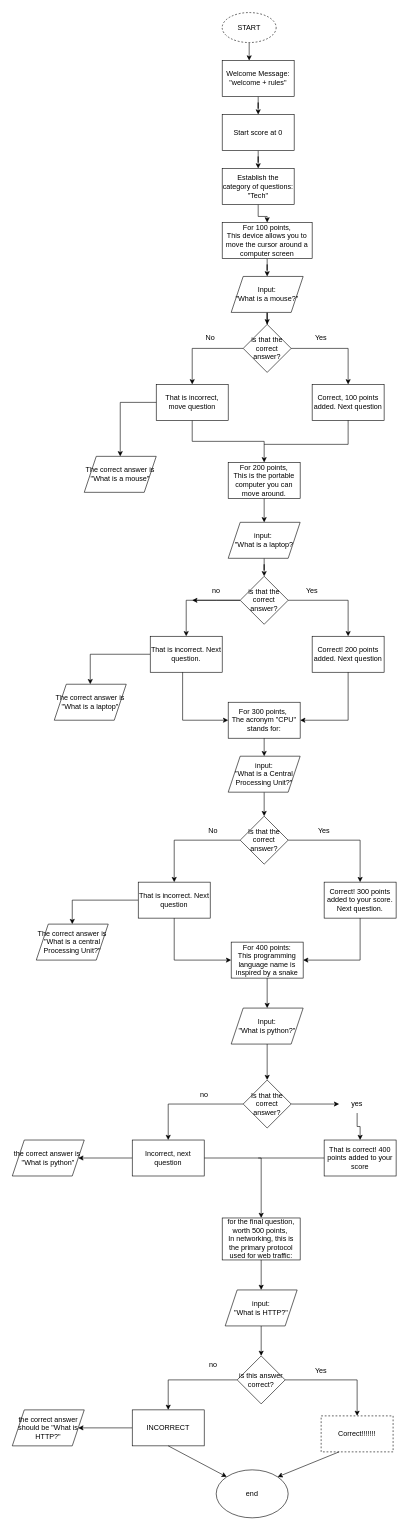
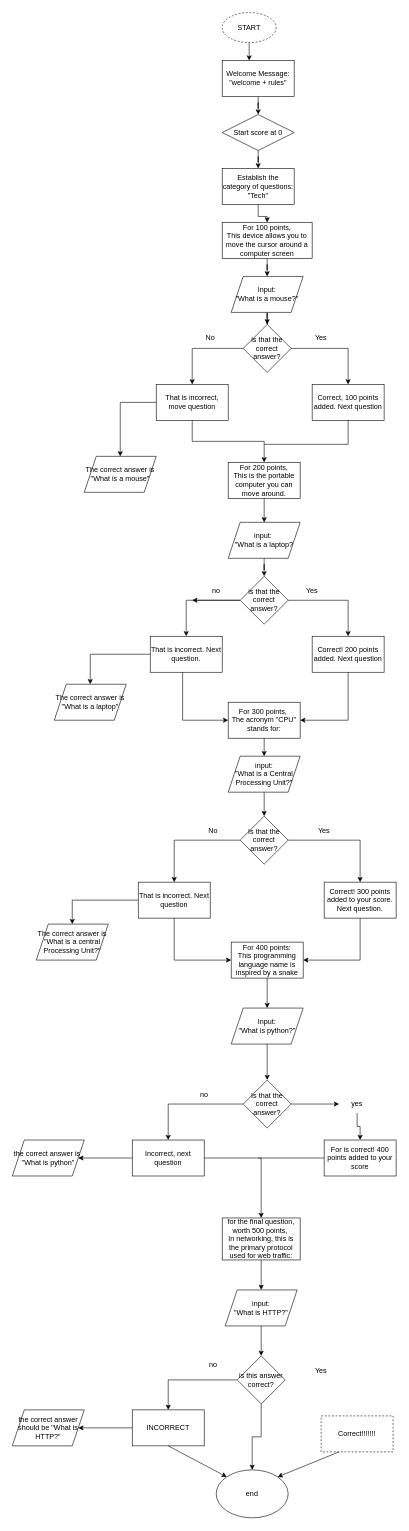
  <mxCell id="0" />
  <mxCell id="1" parent="0" />
  <mxCell id="2" value="" style="edgeStyle=orthogonalEdgeStyle;rounded=0;orthogonalLoop=1;jettySize=auto;html=1;" edge="1" parent="1" source="3"><mxGeometry relative="1" as="geometry"><mxPoint x="415" y="100" as="targetPoint" /></mxGeometry></mxCell>
  <mxCell id="3" value="START" style="ellipse;whiteSpace=wrap;html=1;labelBackgroundColor=none;dashed=1;" vertex="1" parent="1"><mxGeometry x="370" y="20" width="90" height="50" as="geometry" /></mxCell>
  <mxCell id="4" value="" style="edgeStyle=orthogonalEdgeStyle;rounded=0;orthogonalLoop=1;jettySize=auto;html=1;" edge="1" parent="1" source="5" target="7"><mxGeometry relative="1" as="geometry" /></mxCell>
  <mxCell id="5" value="Welcome Message:&lt;div&gt;&quot;welcome + rules&quot;&lt;/div&gt;" style="rounded=0;whiteSpace=wrap;html=1;" vertex="1" parent="1"><mxGeometry x="370" y="100" width="120" height="60" as="geometry" /></mxCell>
  <mxCell id="6" value="" style="edgeStyle=orthogonalEdgeStyle;rounded=0;orthogonalLoop=1;jettySize=auto;html=1;" edge="1" parent="1" source="7" target="9"><mxGeometry relative="1" as="geometry" /></mxCell>
- <mxCell id="7" value="Start score at 0" style="rounded=0;whiteSpace=wrap;html=1;" vertex="1" parent="1"><mxGeometry x="370" y="190" width="120" height="60" as="geometry" /></mxCell>
+ <mxCell id="7" value="Start score at 0" style="rhombus;whiteSpace=wrap;html=1;" vertex="1" parent="1"><mxGeometry x="370" y="190" width="120" height="60" as="geometry" /></mxCell>
  <mxCell id="8" value="" style="edgeStyle=orthogonalEdgeStyle;rounded=0;orthogonalLoop=1;jettySize=auto;html=1;" edge="1" parent="1" source="9" target="11"><mxGeometry relative="1" as="geometry" /></mxCell>
  <mxCell id="9" value="Establish the category of questions:&lt;div&gt;&quot;Tech&quot;&lt;/div&gt;" style="rounded=0;whiteSpace=wrap;html=1;" vertex="1" parent="1"><mxGeometry x="370" y="280" width="120" height="60" as="geometry" /></mxCell>
  <mxCell id="10" value="" style="edgeStyle=orthogonalEdgeStyle;rounded=0;orthogonalLoop=1;jettySize=auto;html=1;" edge="1" parent="1" source="11" target="13"><mxGeometry relative="1" as="geometry" /></mxCell>
  <mxCell id="11" value="For 100 points,&lt;div&gt;This device allows you to move the cursor around a computer screen&lt;/div&gt;" style="rounded=0;whiteSpace=wrap;html=1;" vertex="1" parent="1"><mxGeometry x="370" y="370" width="150" height="60" as="geometry" /></mxCell>
  <mxCell id="12" value="" style="edgeStyle=orthogonalEdgeStyle;rounded=0;orthogonalLoop=1;jettySize=auto;html=1;" edge="1" parent="1" source="13" target="16"><mxGeometry relative="1" as="geometry" /></mxCell>
  <mxCell id="13" value="Input:&lt;div&gt;&quot;What is a mouse?&quot;&lt;/div&gt;" style="shape=parallelogram;perimeter=parallelogramPerimeter;whiteSpace=wrap;html=1;fixedSize=1;" vertex="1" parent="1"><mxGeometry x="385" y="460" width="120" height="60" as="geometry" /></mxCell>
  <mxCell id="14" value="" style="edgeStyle=orthogonalEdgeStyle;rounded=0;orthogonalLoop=1;jettySize=auto;html=1;" edge="1" parent="1" source="16" target="18"><mxGeometry relative="1" as="geometry" /></mxCell>
  <mxCell id="15" value="" style="edgeStyle=orthogonalEdgeStyle;rounded=0;orthogonalLoop=1;jettySize=auto;html=1;" edge="1" parent="1" source="16" target="20"><mxGeometry relative="1" as="geometry" /></mxCell>
  <mxCell id="16" value="is that the correct answer?" style="rhombus;whiteSpace=wrap;html=1;" vertex="1" parent="1"><mxGeometry x="405" y="540" width="80" height="80" as="geometry" /></mxCell>
  <mxCell id="17" value="" style="edgeStyle=orthogonalEdgeStyle;rounded=0;orthogonalLoop=1;jettySize=auto;html=1;" edge="1" parent="1" source="18" target="22"><mxGeometry relative="1" as="geometry" /></mxCell>
  <mxCell id="18" value="That is incorrect, move question" style="whiteSpace=wrap;html=1;" vertex="1" parent="1"><mxGeometry x="260" y="640" width="120" height="60" as="geometry" /></mxCell>
  <mxCell id="19" value="No" style="text;html=1;align=center;verticalAlign=middle;resizable=0;points=[];autosize=1;strokeColor=none;fillColor=none;" vertex="1" parent="1"><mxGeometry y="548" width="40" height="30" as="geometry" x="330" /></mxCell>
  <mxCell id="20" value="Correct, 100 points added. Next question" style="whiteSpace=wrap;html=1;" vertex="1" parent="1"><mxGeometry x="520" y="640" width="120" height="60" as="geometry" /></mxCell>
  <mxCell id="21" value="" style="edgeStyle=orthogonalEdgeStyle;rounded=0;orthogonalLoop=1;jettySize=auto;html=1;" edge="1" parent="1" source="22" target="26"><mxGeometry relative="1" as="geometry" /></mxCell>
  <mxCell id="22" value="For 200 points,&lt;div&gt;This is the portable computer you can move around.&lt;/div&gt;" style="whiteSpace=wrap;html=1;" vertex="1" parent="1"><mxGeometry x="380" y="770" width="120" height="60" as="geometry" /></mxCell>
  <mxCell id="23" value="" style="endArrow=none;html=1;rounded=0;exitX=0.5;exitY=1;exitDx=0;exitDy=0;" edge="1" parent="1" source="20"><mxGeometry width="50" height="50" relative="1" as="geometry"><mxPoint x="630" y="700" as="sourcePoint" /><mxPoint x="440" y="740" as="targetPoint" /><Array as="points"><mxPoint x="580" y="740" /></Array></mxGeometry></mxCell>
  <mxCell id="24" value="Yes" style="text;html=1;align=center;verticalAlign=middle;whiteSpace=wrap;rounded=0;" vertex="1" parent="1"><mxGeometry x="505" y="548" width="60" height="30" as="geometry" /></mxCell>
  <mxCell id="25" value="" style="edgeStyle=orthogonalEdgeStyle;rounded=0;orthogonalLoop=1;jettySize=auto;html=1;" edge="1" parent="1" source="26" target="30"><mxGeometry relative="1" as="geometry" /></mxCell>
  <mxCell id="26" value="input:&amp;nbsp;&lt;div&gt;&quot;What is a laptop?&lt;/div&gt;" style="shape=parallelogram;perimeter=parallelogramPerimeter;whiteSpace=wrap;html=1;fixedSize=1;" vertex="1" parent="1"><mxGeometry x="380" y="870" width="120" height="60" as="geometry" /></mxCell>
  <mxCell id="27" value="" style="edgeStyle=orthogonalEdgeStyle;rounded=0;orthogonalLoop=1;jettySize=auto;html=1;" edge="1" parent="1" source="30" target="32"><mxGeometry relative="1" as="geometry" /></mxCell>
  <mxCell id="28" value="" style="edgeStyle=orthogonalEdgeStyle;rounded=0;orthogonalLoop=1;jettySize=auto;html=1;" edge="1" parent="1" source="30" target="33"><mxGeometry relative="1" as="geometry" /></mxCell>
  <mxCell id="29" value="" style="edgeStyle=orthogonalEdgeStyle;rounded=0;orthogonalLoop=1;jettySize=auto;html=1;" edge="1" parent="1" source="30"><mxGeometry relative="1" as="geometry"><mxPoint x="320" y="1000" as="targetPoint" /></mxGeometry></mxCell>
  <mxCell id="30" value="is that the correct answer?" style="rhombus;whiteSpace=wrap;html=1;" vertex="1" parent="1"><mxGeometry x="400" y="960" width="80" height="80" as="geometry" /></mxCell>
  <mxCell id="31" value="" style="edgeStyle=orthogonalEdgeStyle;rounded=0;orthogonalLoop=1;jettySize=auto;html=1;" edge="1" parent="1" source="32" target="50"><mxGeometry relative="1" as="geometry" /></mxCell>
  <mxCell id="32" value="That is incorrect. Next question." style="whiteSpace=wrap;html=1;" vertex="1" parent="1"><mxGeometry x="250" y="1060" width="120" height="60" as="geometry" /></mxCell>
  <mxCell id="33" value="Correct! 200 points added. Next question" style="whiteSpace=wrap;html=1;" vertex="1" parent="1"><mxGeometry x="520" y="1060" width="120" height="60" as="geometry" /></mxCell>
  <mxCell id="34" value="no" style="text;html=1;align=center;verticalAlign=middle;whiteSpace=wrap;rounded=0;" vertex="1" parent="1"><mxGeometry y="970" width="60" height="30" as="geometry" x="330" /></mxCell>
  <mxCell id="35" value="Yes" style="text;html=1;align=center;verticalAlign=middle;whiteSpace=wrap;rounded=0;" vertex="1" parent="1"><mxGeometry x="490" y="970" width="60" height="30" as="geometry" /></mxCell>
  <mxCell id="36" value="The correct answer is&lt;div&gt;&quot;What is a mouse&quot;&lt;/div&gt;" style="shape=parallelogram;perimeter=parallelogramPerimeter;whiteSpace=wrap;html=1;fixedSize=1;" vertex="1" parent="1"><mxGeometry x="140" y="760" width="120" height="60" as="geometry" /></mxCell>
  <mxCell id="37" value="" style="endArrow=classic;html=1;rounded=0;exitX=0;exitY=0.5;exitDx=0;exitDy=0;entryX=0.5;entryY=0;entryDx=0;entryDy=0;" edge="1" parent="1" source="18" target="36"><mxGeometry width="50" height="50" relative="1" as="geometry"><mxPoint x="530" y="860" as="sourcePoint" /><mxPoint x="580" y="810" as="targetPoint" /><Array as="points"><mxPoint x="200" y="670" /></Array></mxGeometry></mxCell>
  <mxCell id="38" value="For 300 points,&amp;nbsp;&lt;div&gt;The acronym &quot;CPU&quot; stands for:&lt;/div&gt;" style="rounded=0;whiteSpace=wrap;html=1;" vertex="1" parent="1"><mxGeometry x="380" y="1170" width="120" height="60" as="geometry" /></mxCell>
  <mxCell id="39" value="" style="endArrow=classic;html=1;rounded=0;exitX=0.45;exitY=1;exitDx=0;exitDy=0;exitPerimeter=0;entryX=0;entryY=0.5;entryDx=0;entryDy=0;" edge="1" parent="1" source="32" target="38"><mxGeometry width="50" height="50" relative="1" as="geometry"><mxPoint x="530" y="1090" as="sourcePoint" /><mxPoint x="580" y="1040" as="targetPoint" /><Array as="points"><mxPoint x="304" y="1200" /></Array></mxGeometry></mxCell>
  <mxCell id="40" value="" style="endArrow=classic;html=1;rounded=0;exitX=0.5;exitY=1;exitDx=0;exitDy=0;entryX=1;entryY=0.5;entryDx=0;entryDy=0;" edge="1" parent="1" source="33" target="38"><mxGeometry width="50" height="50" relative="1" as="geometry"><mxPoint x="530" y="1090" as="sourcePoint" /><mxPoint x="520" y="1180" as="targetPoint" /><Array as="points"><mxPoint x="580" y="1200" /></Array></mxGeometry></mxCell>
  <mxCell id="41" value="" style="edgeStyle=orthogonalEdgeStyle;rounded=0;orthogonalLoop=1;jettySize=auto;html=1;" edge="1" parent="1" source="42" target="46"><mxGeometry relative="1" as="geometry" /></mxCell>
  <mxCell id="42" value="input:&lt;div&gt;&quot;What is a Central Processing Unit?&quot;&lt;/div&gt;" style="shape=parallelogram;perimeter=parallelogramPerimeter;whiteSpace=wrap;html=1;fixedSize=1;" vertex="1" parent="1"><mxGeometry x="380" y="1260" width="120" height="60" as="geometry" /></mxCell>
  <mxCell id="43" value="" style="endArrow=classic;html=1;rounded=0;exitX=0.5;exitY=1;exitDx=0;exitDy=0;entryX=0.5;entryY=0;entryDx=0;entryDy=0;" edge="1" parent="1" source="38" target="42"><mxGeometry width="50" height="50" relative="1" as="geometry"><mxPoint x="530" y="1130" as="sourcePoint" /><mxPoint x="580" y="1080" as="targetPoint" /></mxGeometry></mxCell>
  <mxCell id="44" value="" style="edgeStyle=orthogonalEdgeStyle;rounded=0;orthogonalLoop=1;jettySize=auto;html=1;" edge="1" parent="1" source="46" target="47"><mxGeometry relative="1" as="geometry" /></mxCell>
  <mxCell id="45" value="" style="edgeStyle=orthogonalEdgeStyle;rounded=0;orthogonalLoop=1;jettySize=auto;html=1;" edge="1" parent="1" source="46" target="49"><mxGeometry relative="1" as="geometry" /></mxCell>
  <mxCell id="46" value="Is that the correct answer?" style="rhombus;whiteSpace=wrap;html=1;" vertex="1" parent="1"><mxGeometry x="400" y="1360" width="80" height="80" as="geometry" /></mxCell>
  <mxCell id="47" value="Correct! 300 points added to your score. Next question." style="whiteSpace=wrap;html=1;" vertex="1" parent="1"><mxGeometry x="540" y="1470" width="120" height="60" as="geometry" /></mxCell>
  <mxCell id="48" value="" style="edgeStyle=orthogonalEdgeStyle;rounded=0;orthogonalLoop=1;jettySize=auto;html=1;" edge="1" parent="1" source="49" target="51"><mxGeometry relative="1" as="geometry" /></mxCell>
  <mxCell id="49" value="That is incorrect. Next question" style="whiteSpace=wrap;html=1;" vertex="1" parent="1"><mxGeometry x="230" y="1470" width="120" height="60" as="geometry" /></mxCell>
  <mxCell id="50" value="The correct answer is&lt;div&gt;&quot;What is a laptop&quot;&lt;/div&gt;" style="shape=parallelogram;perimeter=parallelogramPerimeter;whiteSpace=wrap;html=1;fixedSize=1;" vertex="1" parent="1"><mxGeometry x="90" y="1140" width="120" height="60" as="geometry" /></mxCell>
  <mxCell id="51" value="The correct answer is&lt;div&gt;&quot;What is a central Processing Unit?&quot;&lt;/div&gt;" style="shape=parallelogram;perimeter=parallelogramPerimeter;whiteSpace=wrap;html=1;fixedSize=1;" vertex="1" parent="1"><mxGeometry x="60" y="1540" width="120" height="60" as="geometry" /></mxCell>
  <mxCell id="52" value="No" style="text;html=1;align=center;verticalAlign=middle;whiteSpace=wrap;rounded=0;" vertex="1" parent="1"><mxGeometry x="325" y="1370" width="60" height="30" as="geometry" /></mxCell>
  <mxCell id="53" value="Yes" style="text;html=1;align=center;verticalAlign=middle;whiteSpace=wrap;rounded=0;" vertex="1" parent="1"><mxGeometry x="510" y="1370" width="60" height="30" as="geometry" /></mxCell>
  <mxCell id="54" value="For 400 points:&lt;div&gt;This programming language name is inspired by a snake&lt;/div&gt;" style="rounded=0;whiteSpace=wrap;html=1;" vertex="1" parent="1"><mxGeometry x="385" y="1570" width="120" height="60" as="geometry" /></mxCell>
  <mxCell id="55" value="" style="endArrow=classic;html=1;rounded=0;exitX=0.5;exitY=1;exitDx=0;exitDy=0;entryX=0;entryY=0.5;entryDx=0;entryDy=0;" edge="1" parent="1" source="49" target="54"><mxGeometry width="50" height="50" relative="1" as="geometry"><mxPoint x="470" y="1570" as="sourcePoint" /><mxPoint x="520" y="1520" as="targetPoint" /><Array as="points"><mxPoint x="290" y="1600" /></Array></mxGeometry></mxCell>
  <mxCell id="56" value="" style="endArrow=classic;html=1;rounded=0;exitX=0.5;exitY=1;exitDx=0;exitDy=0;entryX=1;entryY=0.5;entryDx=0;entryDy=0;" edge="1" parent="1" source="47" target="54"><mxGeometry width="50" height="50" relative="1" as="geometry"><mxPoint x="470" y="1570" as="sourcePoint" /><mxPoint x="520" y="1520" as="targetPoint" /><Array as="points"><mxPoint x="600" y="1600" /></Array></mxGeometry></mxCell>
  <mxCell id="57" value="" style="edgeStyle=orthogonalEdgeStyle;rounded=0;orthogonalLoop=1;jettySize=auto;html=1;" edge="1" parent="1" source="58" target="62"><mxGeometry relative="1" as="geometry" /></mxCell>
  <mxCell id="58" value="Input:&lt;div&gt;&quot;What is python?&quot;&lt;/div&gt;" style="shape=parallelogram;perimeter=parallelogramPerimeter;whiteSpace=wrap;html=1;fixedSize=1;" vertex="1" parent="1"><mxGeometry x="385" y="1680" width="120" height="60" as="geometry" /></mxCell>
  <mxCell id="59" value="" style="endArrow=classic;html=1;rounded=0;exitX=0.5;exitY=1;exitDx=0;exitDy=0;entryX=0.5;entryY=0;entryDx=0;entryDy=0;" edge="1" parent="1" source="54" target="58"><mxGeometry width="50" height="50" relative="1" as="geometry"><mxPoint x="470" y="1620" as="sourcePoint" /><mxPoint x="520" y="1570" as="targetPoint" /></mxGeometry></mxCell>
  <mxCell id="60" value="" style="edgeStyle=orthogonalEdgeStyle;rounded=0;orthogonalLoop=1;jettySize=auto;html=1;" edge="1" parent="1" source="65" target="63"><mxGeometry relative="1" as="geometry" /></mxCell>
  <mxCell id="61" value="" style="edgeStyle=orthogonalEdgeStyle;rounded=0;orthogonalLoop=1;jettySize=auto;html=1;" edge="1" parent="1" source="62" target="68"><mxGeometry relative="1" as="geometry" /></mxCell>
  <mxCell id="62" value="Is that the correct answer?" style="rhombus;whiteSpace=wrap;html=1;" vertex="1" parent="1"><mxGeometry x="405" y="1800" width="80" height="80" as="geometry" /></mxCell>
- <mxCell id="63" value="That is correct! 400 points added to your score" style="whiteSpace=wrap;html=1;" vertex="1" parent="1"><mxGeometry x="540" y="1900" width="120" height="60" as="geometry" /></mxCell>
+ <mxCell id="63" value="For is correct! 400 points added to your score" style="whiteSpace=wrap;html=1;" vertex="1" parent="1"><mxGeometry x="540" y="1900" width="120" height="60" as="geometry" /></mxCell>
  <mxCell id="64" value="" style="edgeStyle=orthogonalEdgeStyle;rounded=0;orthogonalLoop=1;jettySize=auto;html=1;" edge="1" parent="1" source="62" target="65"><mxGeometry relative="1" as="geometry"><mxPoint x="485" y="1840" as="sourcePoint" /><mxPoint x="600" y="1900" as="targetPoint" /></mxGeometry></mxCell>
  <mxCell id="65" value="yes" style="text;html=1;align=center;verticalAlign=middle;whiteSpace=wrap;rounded=0;" vertex="1" parent="1"><mxGeometry x="565" y="1825" width="60" height="30" as="geometry" /></mxCell>
  <mxCell id="66" value="" style="edgeStyle=orthogonalEdgeStyle;rounded=0;orthogonalLoop=1;jettySize=auto;html=1;" edge="1" parent="1" source="68" target="70"><mxGeometry relative="1" as="geometry" /></mxCell>
  <mxCell id="67" value="" style="edgeStyle=orthogonalEdgeStyle;rounded=0;orthogonalLoop=1;jettySize=auto;html=1;" edge="1" parent="1" source="68" target="72"><mxGeometry relative="1" as="geometry" /></mxCell>
  <mxCell id="68" value="Incorrect, next question" style="whiteSpace=wrap;html=1;" vertex="1" parent="1"><mxGeometry x="220" y="1900" width="120" height="60" as="geometry" /></mxCell>
  <mxCell id="69" value="no" style="text;html=1;align=center;verticalAlign=middle;whiteSpace=wrap;rounded=0;" vertex="1" parent="1"><mxGeometry x="310" y="1810" width="60" height="30" as="geometry" /></mxCell>
  <mxCell id="70" value="the correct answer is&amp;nbsp;&lt;div&gt;&quot;What is python&quot;&lt;/div&gt;" style="shape=parallelogram;perimeter=parallelogramPerimeter;whiteSpace=wrap;html=1;fixedSize=1;" vertex="1" parent="1"><mxGeometry x="20" y="1900" width="120" height="60" as="geometry" /></mxCell>
  <mxCell id="71" value="" style="edgeStyle=orthogonalEdgeStyle;rounded=0;orthogonalLoop=1;jettySize=auto;html=1;" edge="1" parent="1" source="72" target="75"><mxGeometry relative="1" as="geometry" /></mxCell>
  <mxCell id="72" value="for the final question, worth 500 points,&amp;nbsp;&lt;div&gt;In networking, this is the primary protocol used for web traffic:&lt;/div&gt;" style="whiteSpace=wrap;html=1;" vertex="1" parent="1"><mxGeometry x="370" y="2030" width="130" height="70" as="geometry" /></mxCell>
  <mxCell id="73" value="" style="endArrow=none;html=1;rounded=0;exitX=0;exitY=0.5;exitDx=0;exitDy=0;" edge="1" parent="1" source="63"><mxGeometry width="50" height="50" relative="1" as="geometry"><mxPoint x="420" y="2030" as="sourcePoint" /><mxPoint x="430" y="1930" as="targetPoint" /></mxGeometry></mxCell>
  <mxCell id="74" value="" style="edgeStyle=orthogonalEdgeStyle;rounded=0;orthogonalLoop=1;jettySize=auto;html=1;" edge="1" parent="1" source="75" target="78"><mxGeometry relative="1" as="geometry" /></mxCell>
  <mxCell id="75" value="input:&lt;div&gt;&quot;What is HTTP?&quot;&lt;/div&gt;" style="shape=parallelogram;perimeter=parallelogramPerimeter;whiteSpace=wrap;html=1;fixedSize=1;" vertex="1" parent="1"><mxGeometry x="375" y="2150" width="120" height="60" as="geometry" /></mxCell>
- <mxCell id="76" value="" style="edgeStyle=orthogonalEdgeStyle;rounded=0;orthogonalLoop=1;jettySize=auto;html=1;" edge="1" parent="1" source="78" target="79"><mxGeometry relative="1" as="geometry"><mxPoint x="610" y="2370" as="targetPoint" /></mxGeometry></mxCell>
+ <mxCell id="76" value="" style="edgeStyle=orthogonalEdgeStyle;rounded=0;orthogonalLoop=1;jettySize=auto;html=1;" edge="1" parent="1" source="78" target="85"><mxGeometry relative="1" as="geometry"><mxPoint x="610" y="2370" as="targetPoint" /></mxGeometry></mxCell>
  <mxCell id="77" value="" style="edgeStyle=orthogonalEdgeStyle;rounded=0;orthogonalLoop=1;jettySize=auto;html=1;" edge="1" parent="1" source="78" target="82"><mxGeometry relative="1" as="geometry" /></mxCell>
  <mxCell id="78" value="is this answer correct?" style="rhombus;whiteSpace=wrap;html=1;" vertex="1" parent="1"><mxGeometry x="395" y="2260" width="80" height="80" as="geometry" /></mxCell>
  <mxCell id="79" value="Correct!!!!!!!" style="rounded=0;whiteSpace=wrap;html=1;dashed=1;" vertex="1" parent="1"><mxGeometry x="535" y="2360" width="120" height="60" as="geometry" /></mxCell>
  <mxCell id="80" value="Yes" style="text;html=1;align=center;verticalAlign=middle;whiteSpace=wrap;rounded=0;" vertex="1" parent="1"><mxGeometry x="505" y="2270" width="60" height="30" as="geometry" /></mxCell>
  <mxCell id="81" value="" style="edgeStyle=orthogonalEdgeStyle;rounded=0;orthogonalLoop=1;jettySize=auto;html=1;" edge="1" parent="1" source="82" target="84"><mxGeometry relative="1" as="geometry" /></mxCell>
  <mxCell id="82" value="INCORRECT" style="whiteSpace=wrap;html=1;" vertex="1" parent="1"><mxGeometry x="220" y="2350" width="120" height="60" as="geometry" /></mxCell>
  <mxCell id="83" value="no" style="text;html=1;align=center;verticalAlign=middle;whiteSpace=wrap;rounded=0;" vertex="1" parent="1"><mxGeometry x="325" y="2260" width="60" height="30" as="geometry" /></mxCell>
  <mxCell id="84" value="the correct answer should be &quot;What is HTTP?&quot;" style="shape=parallelogram;perimeter=parallelogramPerimeter;whiteSpace=wrap;html=1;fixedSize=1;" vertex="1" parent="1"><mxGeometry x="20" y="2350" width="120" height="60" as="geometry" /></mxCell>
  <mxCell id="85" value="end" style="ellipse;whiteSpace=wrap;html=1;" vertex="1" parent="1"><mxGeometry x="360" y="2450" width="120" height="80" as="geometry" /></mxCell>
  <mxCell id="86" value="" style="endArrow=classic;html=1;rounded=0;exitX=0.25;exitY=1;exitDx=0;exitDy=0;entryX=1;entryY=0;entryDx=0;entryDy=0;" edge="1" parent="1" source="79" target="85"><mxGeometry width="50" height="50" relative="1" as="geometry"><mxPoint x="420" y="2370" as="sourcePoint" /><mxPoint x="470" y="2320" as="targetPoint" /></mxGeometry></mxCell>
  <mxCell id="87" value="" style="endArrow=classic;html=1;rounded=0;exitX=0.5;exitY=1;exitDx=0;exitDy=0;entryX=0;entryY=0;entryDx=0;entryDy=0;" edge="1" parent="1" source="82" target="85"><mxGeometry width="50" height="50" relative="1" as="geometry"><mxPoint x="420" y="2370" as="sourcePoint" /><mxPoint x="470" y="2320" as="targetPoint" /></mxGeometry></mxCell>
